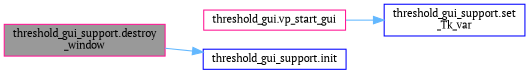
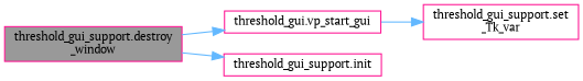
  digraph {
    fontname="PT Serif"
    rankdir=LR
    node [color=deeppink fillcolor=white fontname="PT Serif" fontsize=10 shape=box style=filled]
    edge [color=steelblue1 fontname="PT Serif" fontsize=10 labelfontname=Helvetica labelfontsize=10 style=solid]
    n1 [fillcolor=grey60 fontcolor=black height=0.2 label="threshold_gui_support.destroy\l_window" width=0.4]
    n2 [height=0.2 label="threshold_gui.vp_start_gui" width=0.4]
-   n3 [color=blue height=0.2 label="threshold_gui_support.init" width=0.4]
-   n4 [color=blue height=0.2 label="threshold_gui_support.set\l_Tk_var" width=0.4]
+   n3 [height=0.2 label="threshold_gui_support.init" width=0.4]
+   n4 [height=0.2 label="threshold_gui_support.set\l_Tk_var" width=0.4]
+   n1 -> n2
    n1 -> n3
    n2 -> n4
  }
